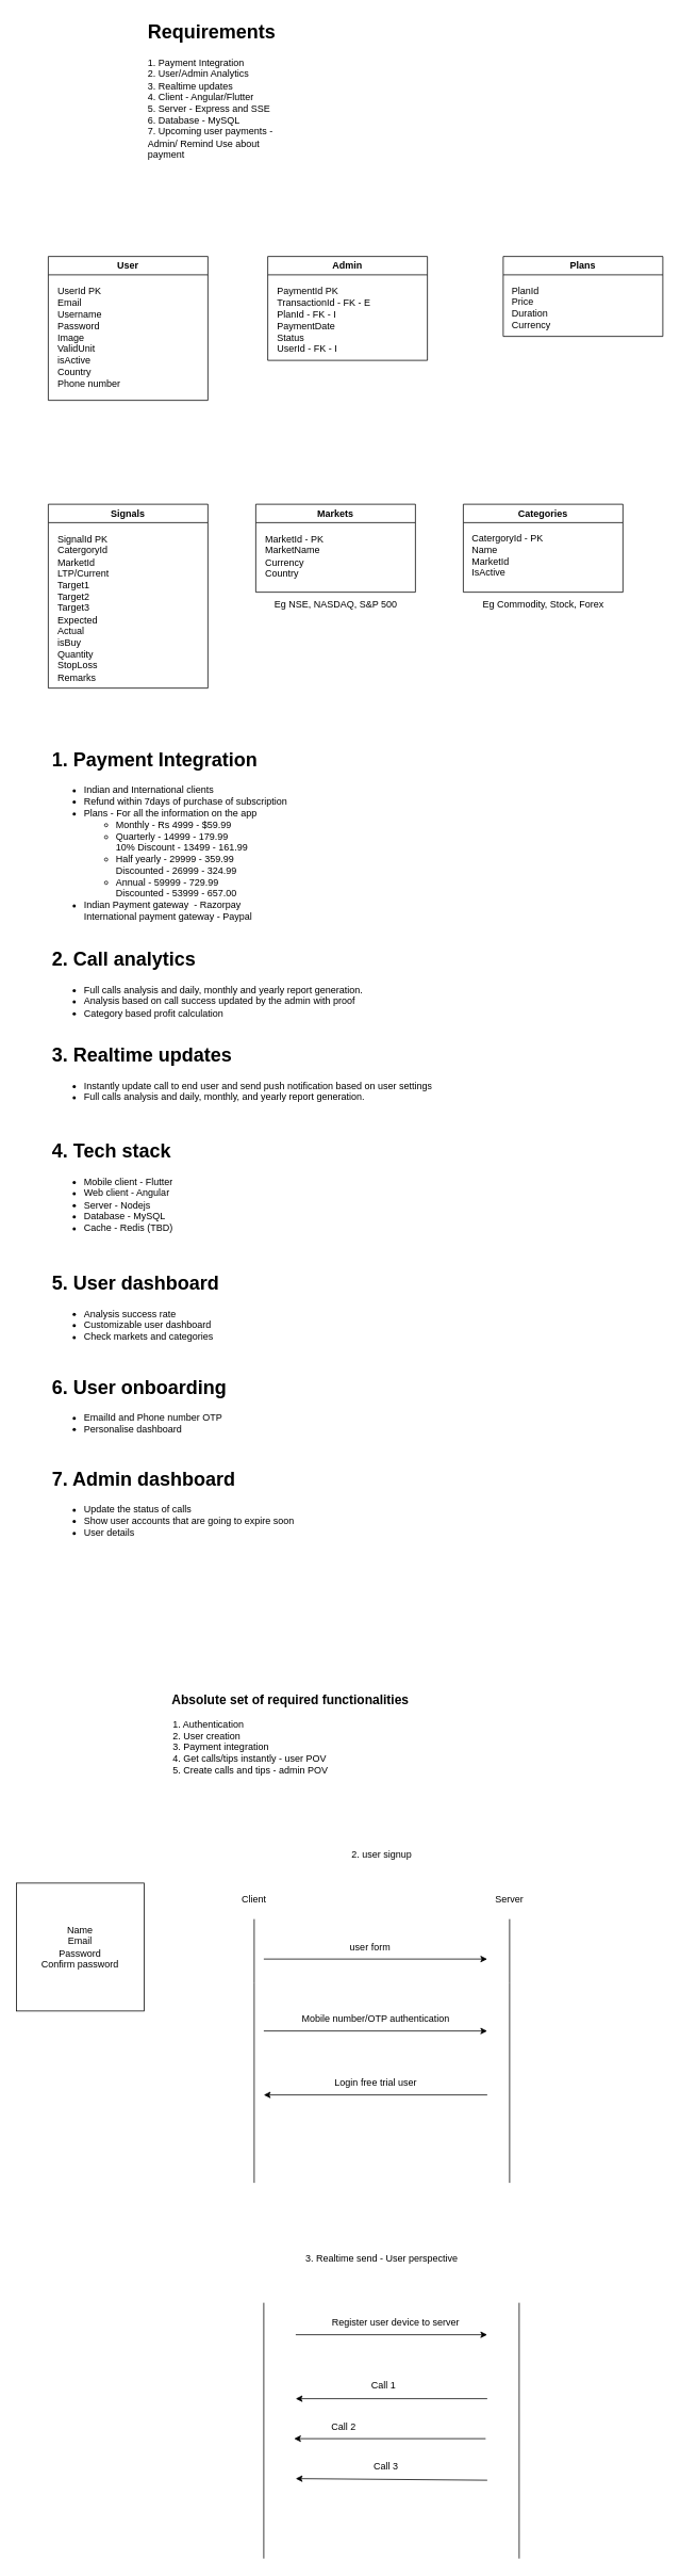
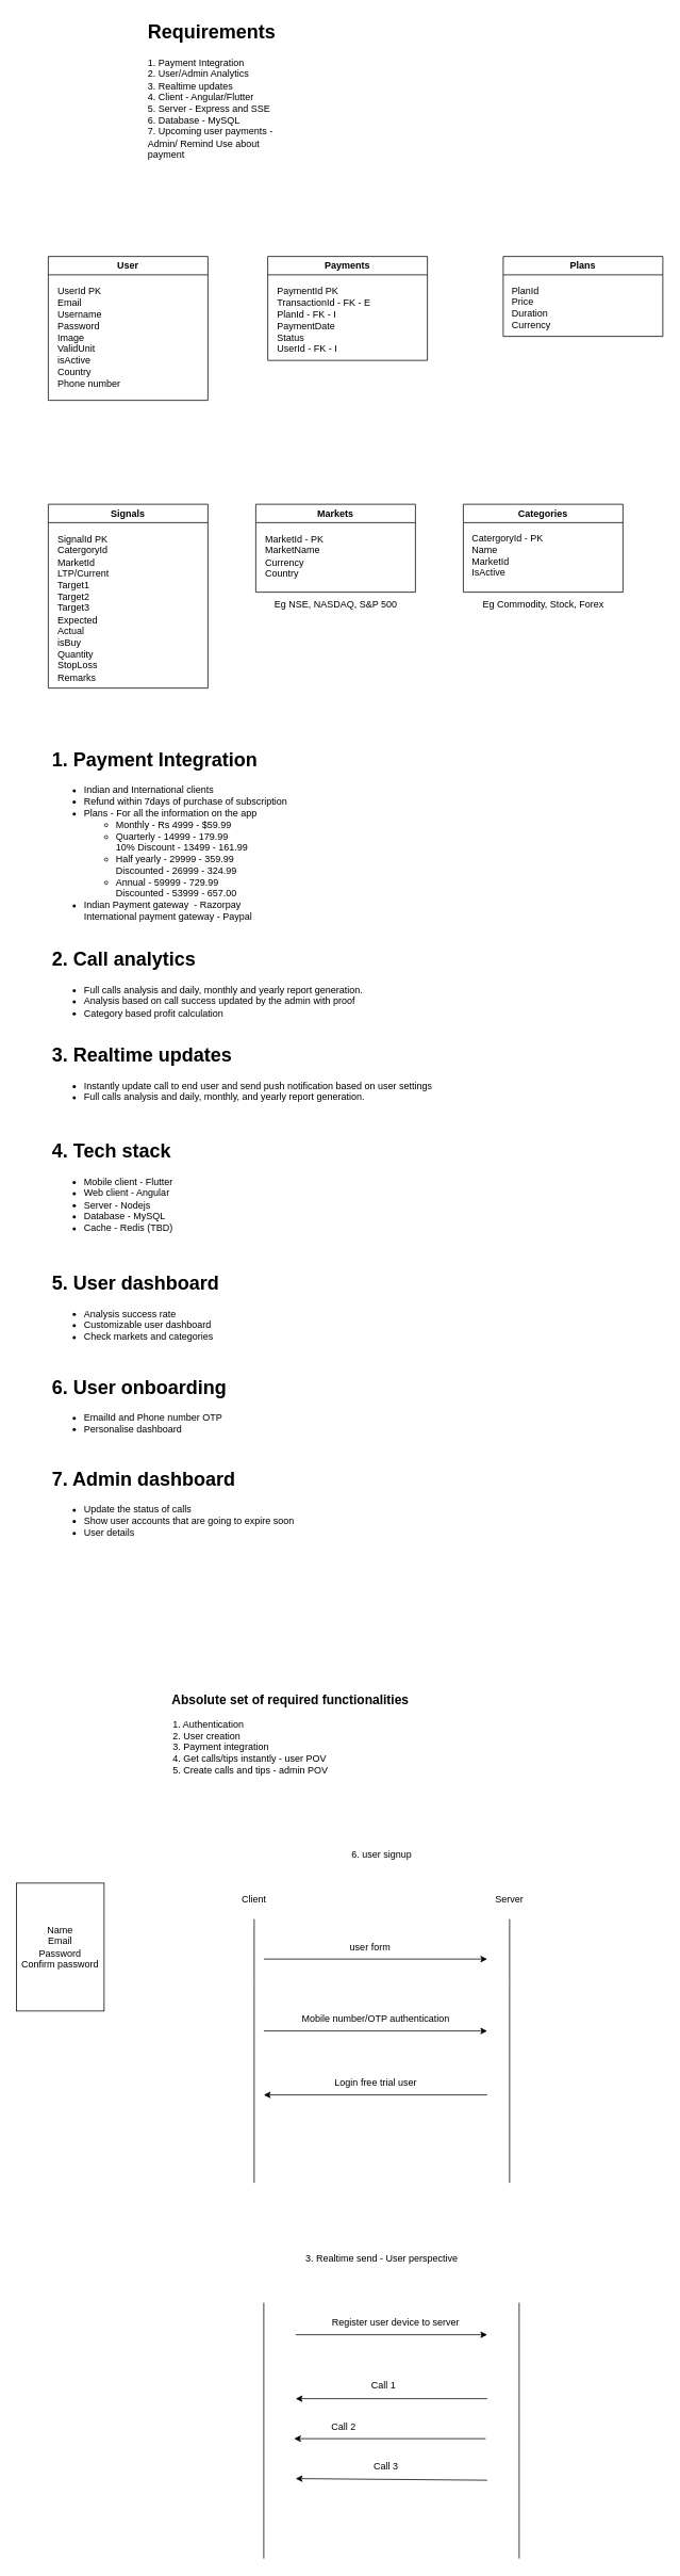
  <mxCell id="0" />
  <mxCell id="1" parent="0" />
  <mxCell id="2" value="&lt;h1&gt;Requirements&lt;br&gt;&lt;/h1&gt;&lt;div&gt;1. Payment Integration&lt;/div&gt;&lt;div&gt;2. User/Admin Analytics&lt;/div&gt;&lt;div&gt;3. Realtime updates&lt;br&gt;4. Client - Angular/Flutter&lt;br&gt;5. Server - Express and SSE&lt;br&gt;6. Database - MySQL&lt;/div&gt;&lt;div&gt;7. Upcoming user payments - Admin/ Remind Use about payment&amp;nbsp;&lt;br&gt;&lt;br&gt;&lt;br&gt;&lt;/div&gt;" style="text;html=1;strokeColor=none;fillColor=none;spacing=5;spacingTop=-20;whiteSpace=wrap;overflow=hidden;rounded=0;" parent="1" vertex="1"><mxGeometry x="180" y="20" width="190" height="220" as="geometry" /></mxCell>
  <mxCell id="3" value="Signals" style="swimlane;whiteSpace=wrap;html=1;" parent="1" vertex="1"><mxGeometry x="60" y="630" width="200" height="230" as="geometry" /></mxCell>
  <mxCell id="4" value="SignalId PK&lt;br&gt;CatergoryId&lt;br&gt;MarketId&lt;br&gt;LTP/Current&lt;br&gt;Target1&lt;br&gt;Target2&lt;br&gt;Target3&lt;br&gt;Expected&lt;br&gt;Actual&lt;br&gt;isBuy&lt;br&gt;Quantity&lt;br&gt;StopLoss&lt;br&gt;Remarks" style="text;html=1;strokeColor=none;fillColor=none;align=left;verticalAlign=top;whiteSpace=wrap;rounded=0;" parent="3" vertex="1"><mxGeometry x="10" y="30" width="180" height="200" as="geometry" /></mxCell>
  <mxCell id="5" value="Markets" style="swimlane;whiteSpace=wrap;html=1;" parent="1" vertex="1"><mxGeometry x="320" y="630" width="200" height="110" as="geometry" /></mxCell>
  <mxCell id="6" value="MarketId - PK&lt;br&gt;MarketName&lt;br&gt;Currency&lt;br&gt;Country" style="text;html=1;strokeColor=none;fillColor=none;align=left;verticalAlign=top;whiteSpace=wrap;rounded=0;" parent="5" vertex="1"><mxGeometry x="10" y="30" width="180" height="60" as="geometry" /></mxCell>
  <mxCell id="7" value="Categories" style="swimlane;whiteSpace=wrap;html=1;" parent="1" vertex="1"><mxGeometry x="580" y="630" width="200" height="110" as="geometry" /></mxCell>
  <mxCell id="8" value="CatergoryId - PK&lt;br&gt;Name&lt;br&gt;MarketId&lt;br&gt;IsActive" style="text;html=1;strokeColor=none;fillColor=none;align=left;verticalAlign=top;whiteSpace=wrap;rounded=0;" parent="7" vertex="1"><mxGeometry x="9" y="29" width="180" height="71" as="geometry" /></mxCell>
  <mxCell id="9" value="User" style="swimlane;whiteSpace=wrap;html=1;" parent="1" vertex="1"><mxGeometry x="60" y="320" width="200" height="180" as="geometry" /></mxCell>
  <mxCell id="10" value="UserId PK&lt;br&gt;Email&lt;br&gt;Username&lt;br&gt;Password&lt;br&gt;Image&lt;br&gt;ValidUnit&lt;br&gt;isActive&lt;br&gt;Country&lt;br&gt;Phone number" style="text;html=1;strokeColor=none;fillColor=none;align=left;verticalAlign=top;whiteSpace=wrap;rounded=0;" parent="9" vertex="1"><mxGeometry x="10" y="30" width="180" height="140" as="geometry" /></mxCell>
- <mxCell id="11" value="Admin" style="swimlane;whiteSpace=wrap;html=1;" parent="1" vertex="1"><mxGeometry x="335" y="320" width="200" height="130" as="geometry" /></mxCell>
+ <mxCell id="11" value="Payments" style="swimlane;whiteSpace=wrap;html=1;" parent="1" vertex="1"><mxGeometry x="335" y="320" width="200" height="130" as="geometry" /></mxCell>
  <mxCell id="12" value="PaymentId PK&lt;br&gt;TransactionId - FK - E&lt;br&gt;PlanId - FK - I&lt;br&gt;PaymentDate&lt;br&gt;Status&lt;br&gt;UserId - FK - I" style="text;html=1;strokeColor=none;fillColor=none;align=left;verticalAlign=top;whiteSpace=wrap;rounded=0;" parent="11" vertex="1"><mxGeometry x="10" y="30" width="180" height="100" as="geometry" /></mxCell>
  <mxCell id="13" value="Plans" style="swimlane;whiteSpace=wrap;html=1;" parent="1" vertex="1"><mxGeometry x="630" y="320" width="200" height="100" as="geometry" /></mxCell>
  <mxCell id="14" value="PlanId&lt;br&gt;Price&lt;br&gt;Duration&lt;br&gt;Currency" style="text;html=1;strokeColor=none;fillColor=none;align=left;verticalAlign=top;whiteSpace=wrap;rounded=0;" parent="13" vertex="1"><mxGeometry x="9" y="29" width="180" height="70" as="geometry" /></mxCell>
  <mxCell id="15" value="&lt;h1&gt;1. Payment Integration&lt;/h1&gt;&lt;div&gt;&lt;ul&gt;&lt;li&gt;Indian and International clients&lt;/li&gt;&lt;li&gt;Refund within 7days of purchase of subscription&lt;br&gt;&lt;/li&gt;&lt;li&gt;Plans - For all the information on the app&lt;/li&gt;&lt;ul&gt;&lt;li&gt;Monthly - Rs 4999 - $59.99&lt;br&gt;&lt;/li&gt;&lt;li&gt;Quarterly - 14999 - 179.99&lt;br&gt;10% Discount - 13499 - 161.99&lt;/li&gt;&lt;li&gt;Half yearly - 29999 - 359.99&lt;br&gt;Discounted - 26999 - 324.99&lt;/li&gt;&lt;li&gt;Annual - 59999 - 729.99&lt;br&gt;Discounted - 53999 - 657.00&lt;/li&gt;&lt;/ul&gt;&lt;li&gt;Indian Payment gateway&amp;nbsp; - Razorpay&lt;br&gt;International payment gateway - Paypal&lt;/li&gt;&lt;/ul&gt;&lt;/div&gt;" style="text;html=1;strokeColor=none;fillColor=none;spacing=5;spacingTop=-20;whiteSpace=wrap;overflow=hidden;rounded=0;" parent="1" vertex="1"><mxGeometry x="60" y="930" width="500" height="240" as="geometry" /></mxCell>
  <mxCell id="16" value="&lt;h1&gt;2. Call analytics&lt;/h1&gt;&lt;div&gt;&lt;ul&gt;&lt;li&gt;Full calls analysis and daily, monthly and yearly report generation.&lt;/li&gt;&lt;li&gt;Analysis based on call success updated by the admin with proof&lt;/li&gt;&lt;li&gt;Category based profit calculation&lt;/li&gt;&lt;/ul&gt;&lt;/div&gt;" style="text;html=1;strokeColor=none;fillColor=none;spacing=5;spacingTop=-20;whiteSpace=wrap;overflow=hidden;rounded=0;" parent="1" vertex="1"><mxGeometry x="60" y="1180" width="500" height="110" as="geometry" /></mxCell>
  <mxCell id="17" value="&lt;h1&gt;3. Realtime updates&lt;/h1&gt;&lt;div&gt;&lt;ul&gt;&lt;li&gt;Instantly update call to end user and send push notification based on user settings&lt;/li&gt;&lt;li&gt;Full calls analysis and daily, monthly, and yearly report generation.&lt;/li&gt;&lt;/ul&gt;&lt;/div&gt;" style="text;html=1;strokeColor=none;fillColor=none;spacing=5;spacingTop=-20;whiteSpace=wrap;overflow=hidden;rounded=0;" parent="1" vertex="1"><mxGeometry x="60" y="1300" width="500" height="110" as="geometry" /></mxCell>
  <mxCell id="18" value="&lt;h1&gt;4. Tech stack&lt;/h1&gt;&lt;div&gt;&lt;ul&gt;&lt;li&gt;Mobile client - Flutter&lt;br&gt;&lt;/li&gt;&lt;li&gt;Web client - Angular&lt;/li&gt;&lt;li&gt;Server - Nodejs&lt;br&gt;&lt;/li&gt;&lt;li&gt;Database - MySQL&lt;br&gt;&lt;/li&gt;&lt;li&gt;Cache - Redis (TBD)&lt;/li&gt;&lt;/ul&gt;&lt;/div&gt;" style="text;html=1;strokeColor=none;fillColor=none;spacing=5;spacingTop=-20;whiteSpace=wrap;overflow=hidden;rounded=0;" parent="1" vertex="1"><mxGeometry x="60" y="1420" width="500" height="130" as="geometry" /></mxCell>
  <mxCell id="19" value="&lt;h1&gt;5. User dashboard&amp;nbsp;&amp;nbsp;&lt;/h1&gt;&lt;div&gt;&lt;ul&gt;&lt;li&gt;Analysis success rate&lt;br&gt;&lt;/li&gt;&lt;li&gt;Customizable user dashboard&lt;/li&gt;&lt;li&gt;Check markets and categories&lt;/li&gt;&lt;/ul&gt;&lt;/div&gt;" style="text;html=1;strokeColor=none;fillColor=none;spacing=5;spacingTop=-20;whiteSpace=wrap;overflow=hidden;rounded=0;" parent="1" vertex="1"><mxGeometry x="60" y="1585" width="500" height="105" as="geometry" /></mxCell>
  <mxCell id="20" value="Eg Commodity, Stock, Forex" style="text;html=1;align=center;verticalAlign=middle;resizable=0;points=[];autosize=1;strokeColor=none;fillColor=none;" parent="1" vertex="1"><mxGeometry x="590" y="740" width="180" height="30" as="geometry" /></mxCell>
  <mxCell id="21" value="Eg NSE, NASDAQ, S&amp;amp;P 500" style="text;html=1;align=center;verticalAlign=middle;resizable=0;points=[];autosize=1;strokeColor=none;fillColor=none;" parent="1" vertex="1"><mxGeometry x="330" y="740" width="180" height="30" as="geometry" /></mxCell>
  <mxCell id="22" value="&lt;h1&gt;6. User onboarding&amp;nbsp;&amp;nbsp;&lt;/h1&gt;&lt;div&gt;&lt;ul&gt;&lt;li&gt;EmailId and Phone number OTP&lt;/li&gt;&lt;li&gt;Personalise dashboard&lt;/li&gt;&lt;/ul&gt;&lt;/div&gt;" style="text;html=1;strokeColor=none;fillColor=none;spacing=5;spacingTop=-20;whiteSpace=wrap;overflow=hidden;rounded=0;" parent="1" vertex="1"><mxGeometry x="60" y="1715" width="500" height="95" as="geometry" /></mxCell>
  <mxCell id="23" value="Absolute set of required functionalities" style="text;html=1;align=center;verticalAlign=middle;resizable=0;points=[];autosize=1;strokeColor=none;fillColor=none;fontSize=16;fontStyle=1" vertex="1" parent="1"><mxGeometry x="203" y="2110" width="320" height="30" as="geometry" /></mxCell>
  <mxCell id="24" value="&lt;div style=&quot;text-align: left;&quot;&gt;&lt;span style=&quot;background-color: initial;&quot;&gt;1. Authentication&lt;/span&gt;&lt;/div&gt;&lt;div style=&quot;text-align: left;&quot;&gt;&lt;span style=&quot;background-color: initial;&quot;&gt;2. User creation&lt;/span&gt;&lt;/div&gt;&lt;div style=&quot;text-align: left;&quot;&gt;&lt;span style=&quot;background-color: initial;&quot;&gt;3. Payment integration&lt;/span&gt;&lt;/div&gt;&lt;div style=&quot;text-align: left;&quot;&gt;&lt;span style=&quot;background-color: initial;&quot;&gt;4. Get calls/tips instantly - user POV&lt;/span&gt;&lt;/div&gt;&lt;div style=&quot;text-align: left;&quot;&gt;&lt;span style=&quot;background-color: initial;&quot;&gt;5. Create calls and tips - admin POV&lt;/span&gt;&lt;/div&gt;" style="text;html=1;align=center;verticalAlign=middle;resizable=0;points=[];autosize=1;strokeColor=none;fillColor=none;" vertex="1" parent="1"><mxGeometry x="203" y="2140" width="220" height="90" as="geometry" /></mxCell>
  <mxCell id="25" value="" style="endArrow=none;html=1;rounded=0;" edge="1" parent="1"><mxGeometry width="50" height="50" relative="1" as="geometry"><mxPoint x="318" y="2730" as="sourcePoint" /><mxPoint x="318" y="2400" as="targetPoint" /><Array as="points"><mxPoint x="318" y="2480" /></Array></mxGeometry></mxCell>
  <mxCell id="26" value="" style="endArrow=none;html=1;rounded=0;" edge="1" parent="1"><mxGeometry width="50" height="50" relative="1" as="geometry"><mxPoint x="638" y="2730" as="sourcePoint" /><mxPoint x="638" y="2400" as="targetPoint" /><Array as="points"><mxPoint x="638" y="2480" /></Array></mxGeometry></mxCell>
  <mxCell id="27" value="Client" style="text;html=1;strokeColor=none;fillColor=none;align=center;verticalAlign=middle;whiteSpace=wrap;rounded=0;" vertex="1" parent="1"><mxGeometry x="288" y="2360" width="60" height="30" as="geometry" /></mxCell>
  <mxCell id="28" value="Server" style="text;html=1;strokeColor=none;fillColor=none;align=center;verticalAlign=middle;whiteSpace=wrap;rounded=0;" vertex="1" parent="1"><mxGeometry x="608" y="2360" width="60" height="30" as="geometry" /></mxCell>
- <mxCell id="29" value="2. user signup" style="text;html=1;strokeColor=none;fillColor=none;align=center;verticalAlign=middle;whiteSpace=wrap;rounded=0;" vertex="1" parent="1"><mxGeometry x="388" y="2300" width="180" height="40" as="geometry" /></mxCell>
+ <mxCell id="29" value="6. user signup" style="text;html=1;strokeColor=none;fillColor=none;align=center;verticalAlign=middle;whiteSpace=wrap;rounded=0;" vertex="1" parent="1"><mxGeometry x="388" y="2300" width="180" height="40" as="geometry" /></mxCell>
  <mxCell id="30" value="" style="endArrow=classic;html=1;rounded=0;" edge="1" parent="1"><mxGeometry width="50" height="50" relative="1" as="geometry"><mxPoint x="330" y="2450" as="sourcePoint" /><mxPoint x="610" y="2450" as="targetPoint" /></mxGeometry></mxCell>
  <mxCell id="31" value="user form" style="text;html=1;align=center;verticalAlign=middle;resizable=0;points=[];autosize=1;strokeColor=none;fillColor=none;" vertex="1" parent="1"><mxGeometry x="428" y="2420" width="70" height="30" as="geometry" /></mxCell>
  <mxCell id="32" value="&lt;h1&gt;7. Admin dashboard&amp;nbsp;&amp;nbsp;&lt;/h1&gt;&lt;div&gt;&lt;ul&gt;&lt;li&gt;Update the status of calls&lt;/li&gt;&lt;li&gt;Show user accounts that are going to expire soon&lt;/li&gt;&lt;li&gt;User details&lt;/li&gt;&lt;/ul&gt;&lt;/div&gt;" style="text;html=1;strokeColor=none;fillColor=none;spacing=5;spacingTop=-20;whiteSpace=wrap;overflow=hidden;rounded=0;" vertex="1" parent="1"><mxGeometry x="60" y="1830" width="500" height="95" as="geometry" /></mxCell>
- <mxCell id="33" value="Name&lt;br&gt;Email&lt;br&gt;Password&lt;br&gt;Confirm password" style="whiteSpace=wrap;html=1;aspect=fixed;" vertex="1" parent="1"><mxGeometry x="20" y="2355" width="160" height="160" as="geometry" /></mxCell>
+ <mxCell id="33" value="Name&lt;br&gt;Email&lt;br&gt;Password&lt;br&gt;Confirm password" style="whiteSpace=wrap;html=1;aspect=fixed;" vertex="1" parent="1"><mxGeometry x="20" y="2355" width="110" height="160" as="geometry" /></mxCell>
  <mxCell id="34" value="" style="endArrow=classic;html=1;rounded=0;" edge="1" parent="1"><mxGeometry width="50" height="50" relative="1" as="geometry"><mxPoint x="330" y="2540" as="sourcePoint" /><mxPoint x="610" y="2540" as="targetPoint" /></mxGeometry></mxCell>
  <mxCell id="35" value="Mobile number/OTP authentication" style="text;html=1;align=center;verticalAlign=middle;resizable=0;points=[];autosize=1;strokeColor=none;fillColor=none;" vertex="1" parent="1"><mxGeometry x="365" y="2510" width="210" height="30" as="geometry" /></mxCell>
  <mxCell id="36" value="" style="endArrow=classic;html=1;rounded=0;" edge="1" parent="1"><mxGeometry width="50" height="50" relative="1" as="geometry"><mxPoint x="610" y="2620" as="sourcePoint" /><mxPoint x="330" y="2620" as="targetPoint" /></mxGeometry></mxCell>
  <mxCell id="37" value="Login free trial user" style="text;html=1;align=center;verticalAlign=middle;resizable=0;points=[];autosize=1;strokeColor=none;fillColor=none;" vertex="1" parent="1"><mxGeometry x="405" y="2590" width="130" height="30" as="geometry" /></mxCell>
  <mxCell id="38" value="3. Realtime send - User perspective" style="text;html=1;strokeColor=none;fillColor=none;align=center;verticalAlign=middle;whiteSpace=wrap;rounded=0;" vertex="1" parent="1"><mxGeometry x="369" y="2810" width="218" height="30" as="geometry" /></mxCell>
  <mxCell id="39" value="" style="endArrow=none;html=1;rounded=0;" edge="1" parent="1"><mxGeometry width="50" height="50" relative="1" as="geometry"><mxPoint x="330" y="3200" as="sourcePoint" /><mxPoint x="330" y="2880" as="targetPoint" /></mxGeometry></mxCell>
  <mxCell id="40" value="" style="endArrow=none;html=1;rounded=0;" edge="1" parent="1"><mxGeometry width="50" height="50" relative="1" as="geometry"><mxPoint x="650" y="3200" as="sourcePoint" /><mxPoint x="650" y="2880" as="targetPoint" /></mxGeometry></mxCell>
  <mxCell id="41" value="" style="endArrow=classic;html=1;rounded=0;" edge="1" parent="1"><mxGeometry width="50" height="50" relative="1" as="geometry"><mxPoint x="370" y="2920" as="sourcePoint" /><mxPoint x="610" y="2920" as="targetPoint" /></mxGeometry></mxCell>
  <mxCell id="42" value="Register user device to server" style="text;html=1;align=center;verticalAlign=middle;resizable=0;points=[];autosize=1;strokeColor=none;fillColor=none;" vertex="1" parent="1"><mxGeometry x="405" y="2890" width="180" height="30" as="geometry" /></mxCell>
  <mxCell id="43" value="" style="endArrow=classic;html=1;rounded=0;" edge="1" parent="1"><mxGeometry width="50" height="50" relative="1" as="geometry"><mxPoint x="610" y="3000" as="sourcePoint" /><mxPoint x="370" y="3000" as="targetPoint" /></mxGeometry></mxCell>
  <mxCell id="44" value="Call 1" style="text;html=1;align=center;verticalAlign=middle;resizable=0;points=[];autosize=1;strokeColor=none;fillColor=none;" vertex="1" parent="1"><mxGeometry x="455" y="2968" width="50" height="30" as="geometry" /></mxCell>
  <mxCell id="45" value="" style="endArrow=classic;html=1;rounded=0;" edge="1" parent="1"><mxGeometry width="50" height="50" relative="1" as="geometry"><mxPoint x="608" y="3050" as="sourcePoint" /><mxPoint x="368" y="3050" as="targetPoint" /></mxGeometry></mxCell>
  <mxCell id="46" value="Call 2" style="text;html=1;align=center;verticalAlign=middle;resizable=0;points=[];autosize=1;strokeColor=none;fillColor=none;" vertex="1" parent="1"><mxGeometry x="405" y="3020" width="50" height="30" as="geometry" /></mxCell>
  <mxCell id="47" value="" style="endArrow=classic;html=1;rounded=0;" edge="1" parent="1"><mxGeometry width="50" height="50" relative="1" as="geometry"><mxPoint x="610" y="3102" as="sourcePoint" /><mxPoint x="370" y="3100" as="targetPoint" /></mxGeometry></mxCell>
  <mxCell id="48" value="Call 3" style="text;html=1;align=center;verticalAlign=middle;resizable=0;points=[];autosize=1;strokeColor=none;fillColor=none;" vertex="1" parent="1"><mxGeometry x="458" y="3070" width="50" height="30" as="geometry" /></mxCell>
